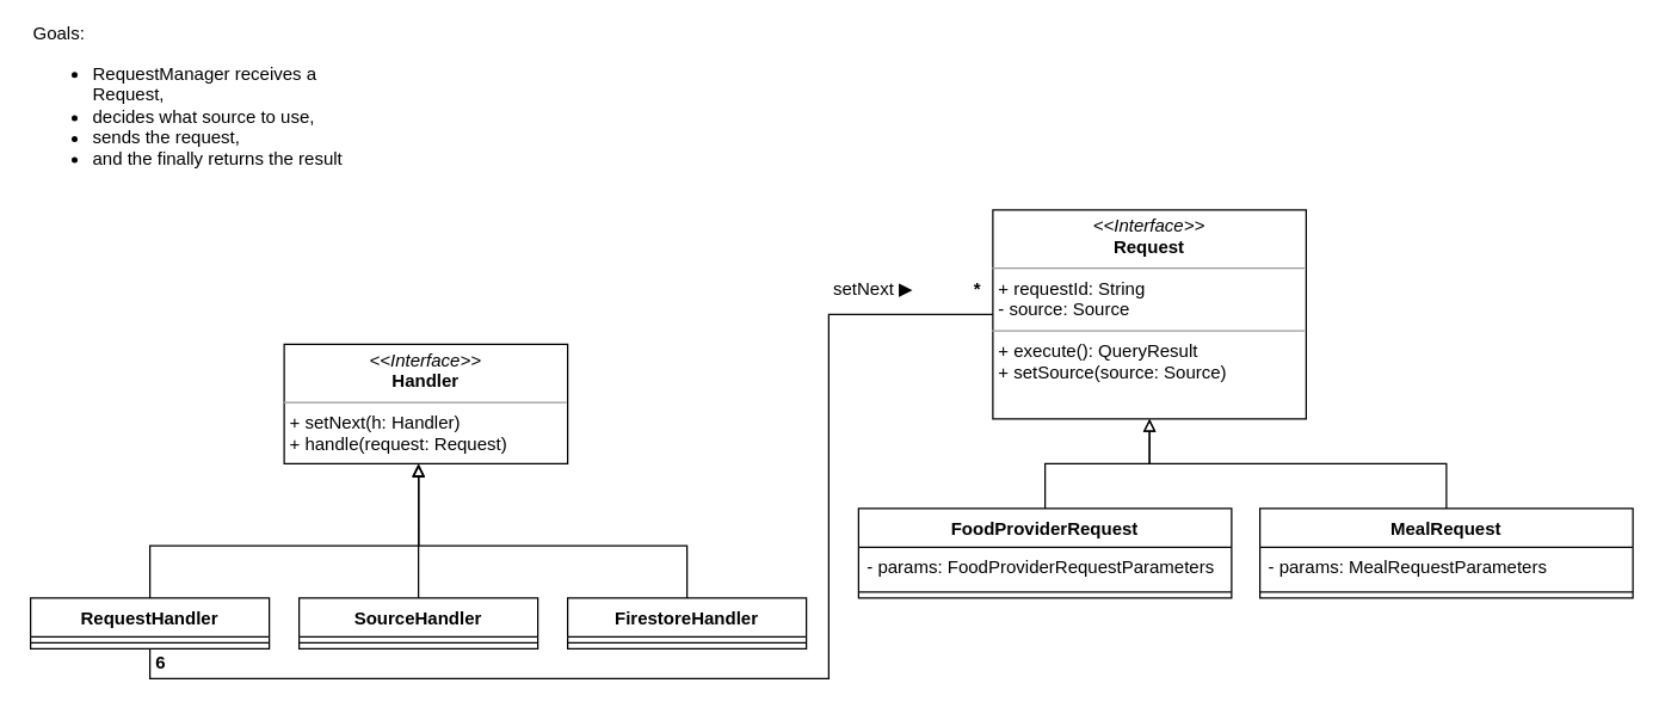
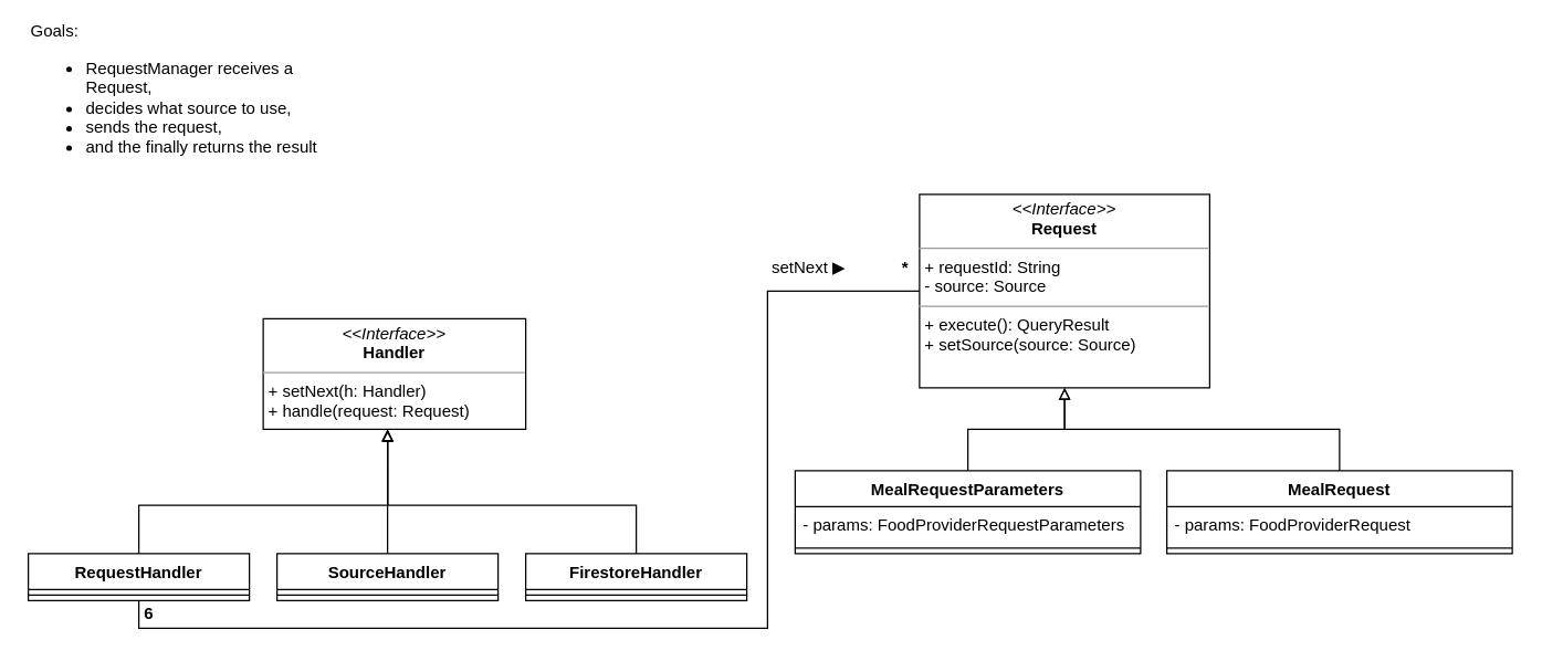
  <mxCell id="0" />
  <mxCell id="1" parent="0" />
  <mxCell id="2" value="Goals:&lt;br&gt;&lt;ul&gt;&lt;li&gt;RequestManager receives a Request,&amp;nbsp;&lt;/li&gt;&lt;li&gt;decides what source to use,&lt;/li&gt;&lt;li&gt;sends the request,&lt;/li&gt;&lt;li&gt;and the finally returns the result&lt;/li&gt;&lt;/ul&gt;" style="text;html=1;strokeColor=none;fillColor=none;align=left;verticalAlign=middle;whiteSpace=wrap;rounded=0;" vertex="1" parent="1"><mxGeometry x="20" y="20" width="220" height="100" as="geometry" /></mxCell>
  <mxCell id="3" value="&lt;p style=&quot;margin:0px;margin-top:4px;text-align:center;&quot;&gt;&lt;i&gt;&amp;lt;&amp;lt;Interface&amp;gt;&amp;gt;&lt;/i&gt;&lt;br&gt;&lt;b&gt;Request&lt;/b&gt;&lt;/p&gt;&lt;hr size=&quot;1&quot;&gt;&lt;p style=&quot;margin:0px;margin-left:4px;&quot;&gt;+ requestId: String&lt;br&gt;- source: Source&lt;/p&gt;&lt;hr size=&quot;1&quot;&gt;&lt;p style=&quot;margin:0px;margin-left:4px;&quot;&gt;+ execute(): QueryResult&lt;br&gt;+ setSource(source: Source)&lt;/p&gt;" style="verticalAlign=top;align=left;overflow=fill;fontSize=12;fontFamily=Helvetica;html=1;" vertex="1" parent="1"><mxGeometry x="665" y="140" width="210" height="140" as="geometry" /></mxCell>
  <mxCell id="4" style="edgeStyle=orthogonalEdgeStyle;rounded=0;orthogonalLoop=1;jettySize=auto;html=1;entryX=0.5;entryY=1;entryDx=0;entryDy=0;endArrow=block;endFill=0;exitX=0.5;exitY=0;exitDx=0;exitDy=0;" edge="1" parent="1" source="5" target="3"><mxGeometry relative="1" as="geometry"><mxPoint x="695" y="350" as="sourcePoint" /></mxGeometry></mxCell>
- <mxCell id="5" value="FoodProviderRequest" style="swimlane;fontStyle=1;align=center;verticalAlign=top;childLayout=stackLayout;horizontal=1;startSize=26;horizontalStack=0;resizeParent=1;resizeParentMax=0;resizeLast=0;collapsible=1;marginBottom=0;" vertex="1" parent="1"><mxGeometry x="575" y="340" width="250" height="60" as="geometry" /></mxCell>
+ <mxCell id="5" value="MealRequestParameters" style="swimlane;fontStyle=1;align=center;verticalAlign=top;childLayout=stackLayout;horizontal=1;startSize=26;horizontalStack=0;resizeParent=1;resizeParentMax=0;resizeLast=0;collapsible=1;marginBottom=0;" vertex="1" parent="1"><mxGeometry x="575" y="340" width="250" height="60" as="geometry" /></mxCell>
  <mxCell id="6" value="- params: FoodProviderRequestParameters" style="text;strokeColor=none;fillColor=none;align=left;verticalAlign=top;spacingLeft=4;spacingRight=4;overflow=hidden;rotatable=0;points=[[0,0.5],[1,0.5]];portConstraint=eastwest;" vertex="1" parent="5"><mxGeometry y="26" width="250" height="26" as="geometry" /></mxCell>
  <mxCell id="7" value="" style="line;strokeWidth=1;fillColor=none;align=left;verticalAlign=middle;spacingTop=-1;spacingLeft=3;spacingRight=3;rotatable=0;labelPosition=right;points=[];portConstraint=eastwest;strokeColor=inherit;" vertex="1" parent="5"><mxGeometry y="52" width="250" height="8" as="geometry" /></mxCell>
  <mxCell id="8" style="edgeStyle=orthogonalEdgeStyle;rounded=0;orthogonalLoop=1;jettySize=auto;html=1;entryX=0.5;entryY=1;entryDx=0;entryDy=0;endArrow=block;endFill=0;" edge="1" parent="1" source="9" target="3"><mxGeometry relative="1" as="geometry" /></mxCell>
  <mxCell id="9" value="MealRequest" style="swimlane;fontStyle=1;align=center;verticalAlign=top;childLayout=stackLayout;horizontal=1;startSize=26;horizontalStack=0;resizeParent=1;resizeParentMax=0;resizeLast=0;collapsible=1;marginBottom=0;" vertex="1" parent="1"><mxGeometry x="844" y="340" width="250" height="60" as="geometry" /></mxCell>
- <mxCell id="10" value="- params: MealRequestParameters" style="text;strokeColor=none;fillColor=none;align=left;verticalAlign=top;spacingLeft=4;spacingRight=4;overflow=hidden;rotatable=0;points=[[0,0.5],[1,0.5]];portConstraint=eastwest;" vertex="1" parent="9"><mxGeometry y="26" width="250" height="26" as="geometry" /></mxCell>
+ <mxCell id="10" value="- params: FoodProviderRequest" style="text;strokeColor=none;fillColor=none;align=left;verticalAlign=top;spacingLeft=4;spacingRight=4;overflow=hidden;rotatable=0;points=[[0,0.5],[1,0.5]];portConstraint=eastwest;" vertex="1" parent="9"><mxGeometry y="26" width="250" height="26" as="geometry" /></mxCell>
  <mxCell id="11" value="" style="line;strokeWidth=1;fillColor=none;align=left;verticalAlign=middle;spacingTop=-1;spacingLeft=3;spacingRight=3;rotatable=0;labelPosition=right;points=[];portConstraint=eastwest;strokeColor=inherit;" vertex="1" parent="9"><mxGeometry y="52" width="250" height="8" as="geometry" /></mxCell>
  <mxCell id="12" style="edgeStyle=orthogonalEdgeStyle;rounded=0;orthogonalLoop=1;jettySize=auto;html=1;entryX=0;entryY=0.5;entryDx=0;entryDy=0;startArrow=none;startFill=0;endArrow=none;endFill=0;exitX=0.5;exitY=1;exitDx=0;exitDy=0;" edge="1" parent="1" source="15" target="3"><mxGeometry relative="1" as="geometry"><Array as="points"><mxPoint x="100" y="454" /><mxPoint x="555" y="454" /><mxPoint x="555" y="210" /></Array></mxGeometry></mxCell>
  <mxCell id="13" value="&lt;p style=&quot;margin:0px;margin-top:4px;text-align:center;&quot;&gt;&lt;i&gt;&amp;lt;&amp;lt;Interface&amp;gt;&amp;gt;&lt;/i&gt;&lt;br&gt;&lt;b&gt;Handler&lt;/b&gt;&lt;/p&gt;&lt;hr size=&quot;1&quot;&gt;&lt;p style=&quot;margin:0px;margin-left:4px;&quot;&gt;+ setNext(h: Handler)&lt;br&gt;+ handle(request: Request)&lt;/p&gt;&lt;p style=&quot;margin:0px;margin-left:4px;&quot;&gt;&lt;br&gt;&lt;/p&gt;" style="verticalAlign=top;align=left;overflow=fill;fontSize=12;fontFamily=Helvetica;html=1;" vertex="1" parent="1"><mxGeometry x="190" y="230" width="190" height="80" as="geometry" /></mxCell>
  <mxCell id="14" style="edgeStyle=orthogonalEdgeStyle;rounded=0;orthogonalLoop=1;jettySize=auto;html=1;startArrow=none;startFill=0;endArrow=block;endFill=0;" edge="1" parent="1" source="15"><mxGeometry relative="1" as="geometry"><mxPoint x="280" y="310" as="targetPoint" /><Array as="points"><mxPoint x="100" y="365" /><mxPoint x="280" y="365" /><mxPoint x="280" y="330" /></Array></mxGeometry></mxCell>
  <mxCell id="15" value="RequestHandler" style="swimlane;fontStyle=1;align=center;verticalAlign=top;childLayout=stackLayout;horizontal=1;startSize=26;horizontalStack=0;resizeParent=1;resizeParentMax=0;resizeLast=0;collapsible=1;marginBottom=0;" vertex="1" parent="1"><mxGeometry x="20" y="400" width="160" height="34" as="geometry" /></mxCell>
  <mxCell id="16" value="" style="line;strokeWidth=1;fillColor=none;align=left;verticalAlign=middle;spacingTop=-1;spacingLeft=3;spacingRight=3;rotatable=0;labelPosition=right;points=[];portConstraint=eastwest;strokeColor=inherit;" vertex="1" parent="15"><mxGeometry y="26" width="160" height="8" as="geometry" /></mxCell>
  <mxCell id="17" style="edgeStyle=orthogonalEdgeStyle;rounded=0;orthogonalLoop=1;jettySize=auto;html=1;startArrow=none;startFill=0;endArrow=block;endFill=0;" edge="1" parent="1" source="18"><mxGeometry relative="1" as="geometry"><mxPoint x="280" y="310" as="targetPoint" /><Array as="points"><mxPoint x="280" y="330" /></Array></mxGeometry></mxCell>
  <mxCell id="18" value="SourceHandler" style="swimlane;fontStyle=1;align=center;verticalAlign=top;childLayout=stackLayout;horizontal=1;startSize=26;horizontalStack=0;resizeParent=1;resizeParentMax=0;resizeLast=0;collapsible=1;marginBottom=0;" vertex="1" parent="1"><mxGeometry x="200" y="400" width="160" height="34" as="geometry" /></mxCell>
  <mxCell id="19" value="" style="line;strokeWidth=1;fillColor=none;align=left;verticalAlign=middle;spacingTop=-1;spacingLeft=3;spacingRight=3;rotatable=0;labelPosition=right;points=[];portConstraint=eastwest;strokeColor=inherit;" vertex="1" parent="18"><mxGeometry y="26" width="160" height="8" as="geometry" /></mxCell>
  <mxCell id="20" style="edgeStyle=orthogonalEdgeStyle;rounded=0;orthogonalLoop=1;jettySize=auto;html=1;startArrow=none;startFill=0;endArrow=block;endFill=0;entryX=0.474;entryY=1.009;entryDx=0;entryDy=0;entryPerimeter=0;" edge="1" parent="1" source="21" target="13"><mxGeometry relative="1" as="geometry"><mxPoint x="280" y="330" as="targetPoint" /><Array as="points"><mxPoint x="460" y="365" /><mxPoint x="280" y="365" /></Array></mxGeometry></mxCell>
  <mxCell id="21" value="FirestoreHandler" style="swimlane;fontStyle=1;align=center;verticalAlign=top;childLayout=stackLayout;horizontal=1;startSize=26;horizontalStack=0;resizeParent=1;resizeParentMax=0;resizeLast=0;collapsible=1;marginBottom=0;" vertex="1" parent="1"><mxGeometry x="380" y="400" width="160" height="34" as="geometry" /></mxCell>
  <mxCell id="22" value="" style="line;strokeWidth=1;fillColor=none;align=left;verticalAlign=middle;spacingTop=-1;spacingLeft=3;spacingRight=3;rotatable=0;labelPosition=right;points=[];portConstraint=eastwest;strokeColor=inherit;" vertex="1" parent="21"><mxGeometry y="26" width="160" height="8" as="geometry" /></mxCell>
  <mxCell id="23" value="setNext&amp;nbsp;▶" style="text;html=1;strokeColor=none;fillColor=none;align=center;verticalAlign=middle;whiteSpace=wrap;rounded=0;" vertex="1" parent="1"><mxGeometry x="555" y="178" width="60" height="30" as="geometry" /></mxCell>
  <mxCell id="24" value="6" style="text;align=center;fontStyle=1;verticalAlign=middle;spacingLeft=3;spacingRight=3;strokeColor=none;rotatable=0;points=[[0,0.5],[1,0.5]];portConstraint=eastwest;" vertex="1" parent="1"><mxGeometry x="95" y="430" width="25" height="26" as="geometry" /></mxCell>
  <mxCell id="25" value="&lt;b&gt;*&lt;/b&gt;" style="text;html=1;strokeColor=none;fillColor=none;align=center;verticalAlign=middle;whiteSpace=wrap;rounded=0;" vertex="1" parent="1"><mxGeometry x="645" y="178" width="20" height="30" as="geometry" /></mxCell>
